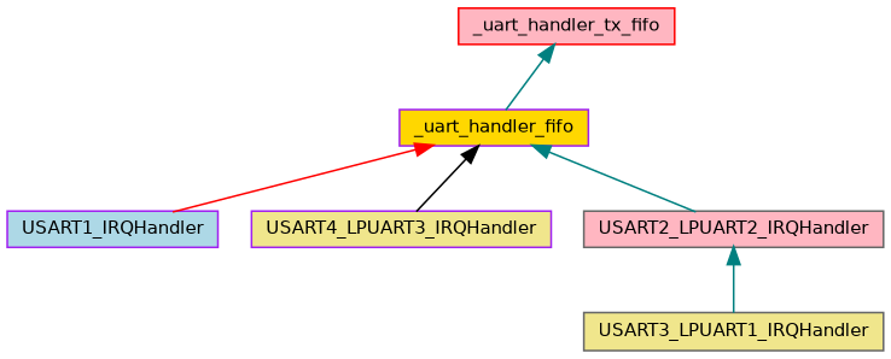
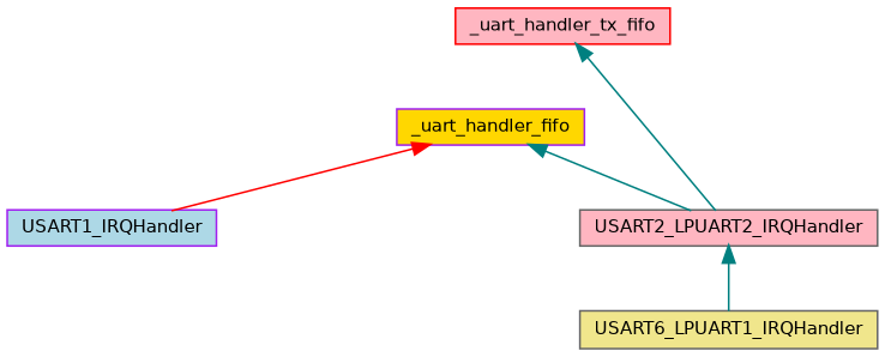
  digraph {
    rankdir=TB
    node [color=purple fillcolor=lightpink fontname=Helvetica fontsize=10 shape=record style=filled]
    edge [color=teal dir=back fontname=Helvetica fontsize=10 labelfontname=Helvetica labelfontsize=10 style=solid]
    n1 [color=red fontcolor=black height=0.2 label=_uart_handler_tx_fifo width=0.4]
    n2 [fillcolor=gold height=0.2 label=_uart_handler_fifo width=0.4]
    n3 [fillcolor=lightblue height=0.2 label=USART1_IRQHandler width=0.4]
    n4 [color=gray40 height=0.2 label=USART2_LPUART2_IRQHandler width=0.4]
-   n5 [fillcolor=khaki height=0.2 label=USART4_LPUART3_IRQHandler width=0.4]
-   n6 [color=gray40 fillcolor=khaki height=0.2 label=USART3_LPUART1_IRQHandler width=0.4]
-   n1 -> n2
+   n6 [color=gray40 fillcolor=khaki height=0.2 label=USART6_LPUART1_IRQHandler width=0.4]
+   n1 -> n4
    n2 -> n3 [color=red]
    n2 -> n4
-   n2 -> n5 [color=black]
    n4 -> n6
  }
